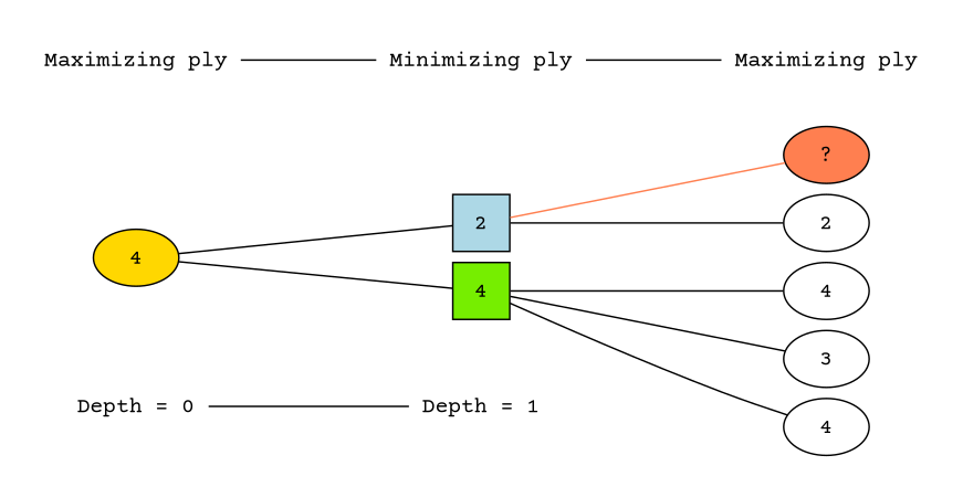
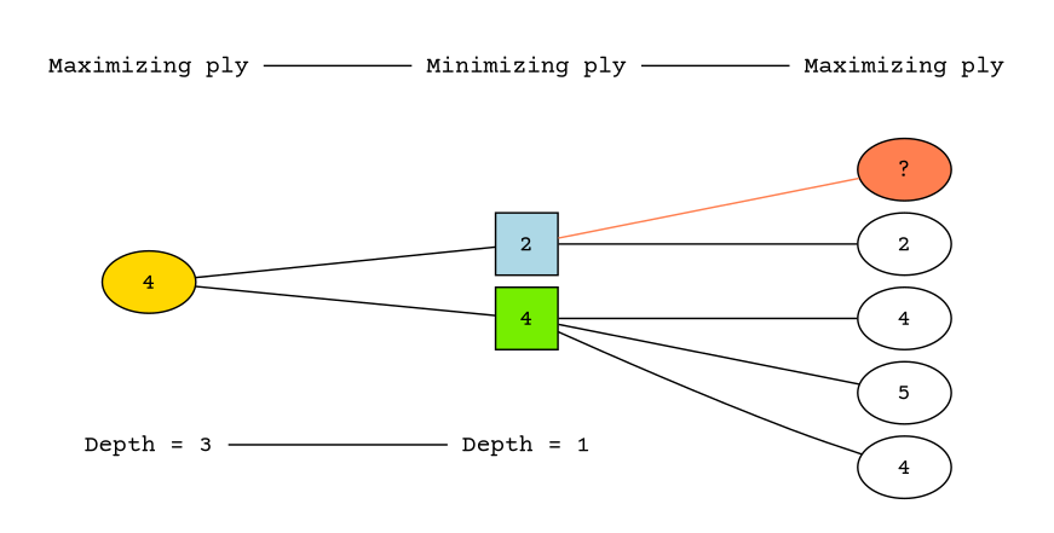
  graph {
    color="#222222"
    compound=true
    fontname="Courier Prime"
    nodesep=0.1
    rankdir=LR
    ranksep=1.2
    node [fontname="Courier Prime" shape=ellipse]
    edge [fontname="Courier Prime"]
-   n1 [label="Depth = 0" shape=none]
+   n1 [label="Depth = 3" shape=none]
    n2 [label="Depth = 1" shape=none]
    n3 [fillcolor=gold label=4 style=filled]
    n4 [fillcolor=lightblue label=2 shape=square style=filled]
    n5 [fillcolor=chartreuse2 label=4 shape=square style=filled]
    n6 [fillcolor=coral label="?" style=filled]
    n7 [label=2]
    n8 [label=4]
-   n9 [label=3]
+   n9 [label=5]
    n10 [label=4]
    n11 [label="Maximizing ply" shape=none]
    n12 [label="Minimizing ply" shape=none]
    n13 [label="Maximizing ply" shape=none]
    subgraph cluster_1 {
      rank=same
      style=invis
      n1
      n2
    }
    subgraph cluster_2 {
      rank=same
      style=invis
      n3
    }
    subgraph cluster_3 {
      nodesep=0.8
      rank=same
      style=invis
      n4
      n5
    }
    subgraph cluster_4 {
      style=invis
      n6
      n7
      n8
      n9
      n10
    }
    subgraph cluster_5 {
      rank=same
      style=invis
      n11
      n12
      n13
    }
    n1 -- n2
    n3 -- n4
    n3 -- n5
    n4 -- n6 [color=coral]
    n4 -- n7
    n5 -- n8
    n5 -- n9
    n5 -- n10
    n11 -- n12
    n12 -- n13
  }
